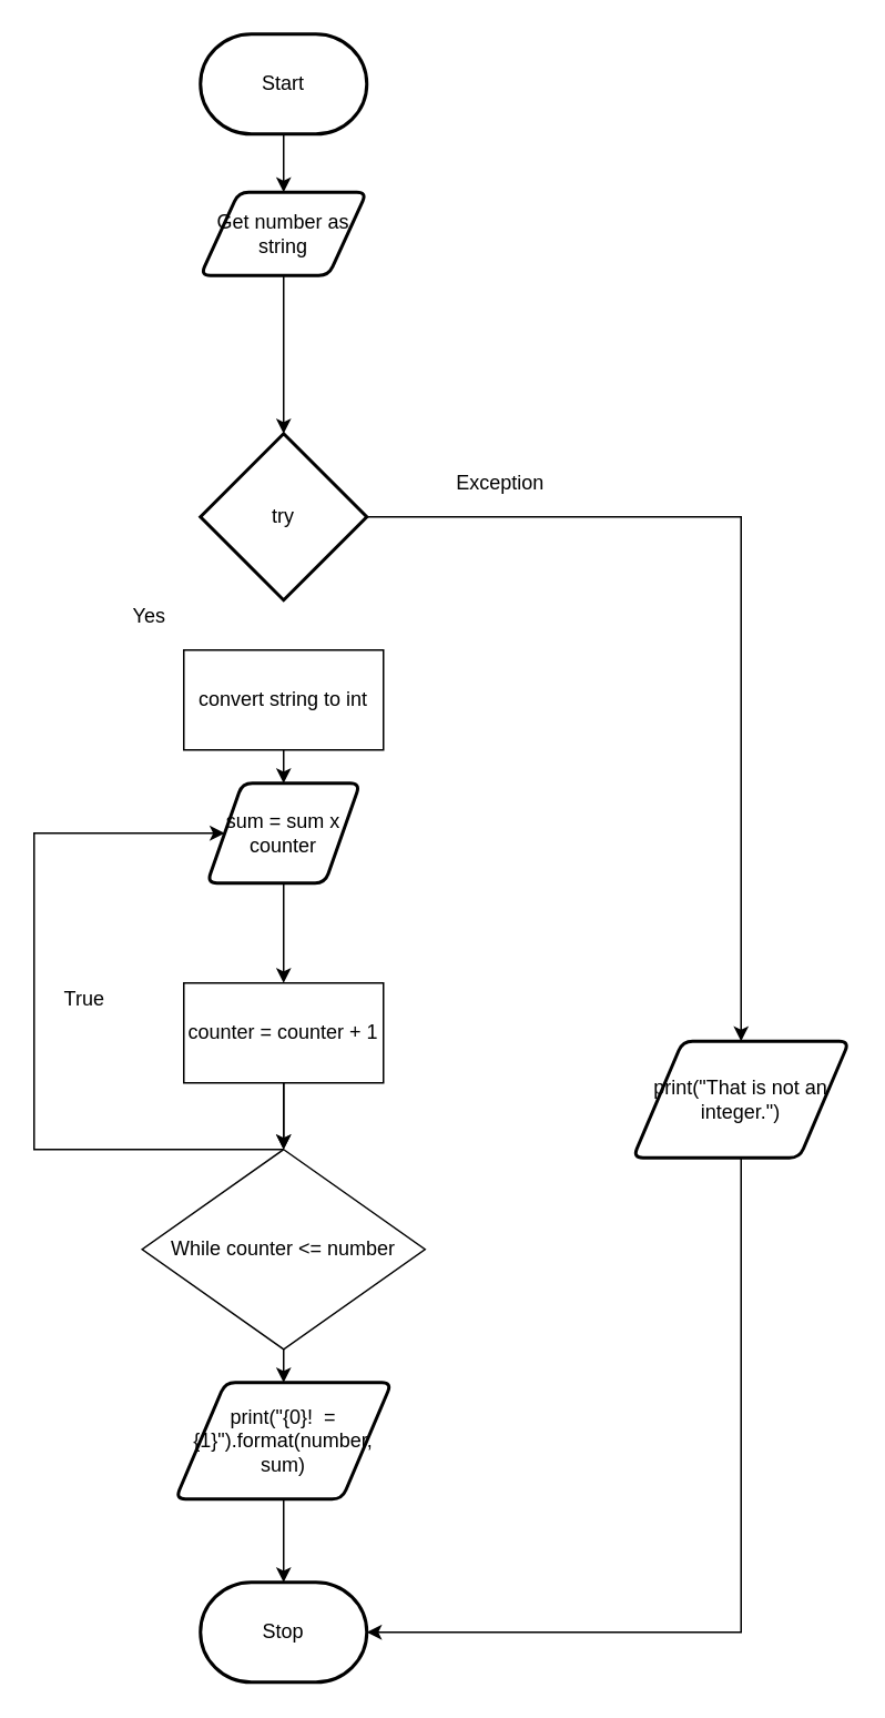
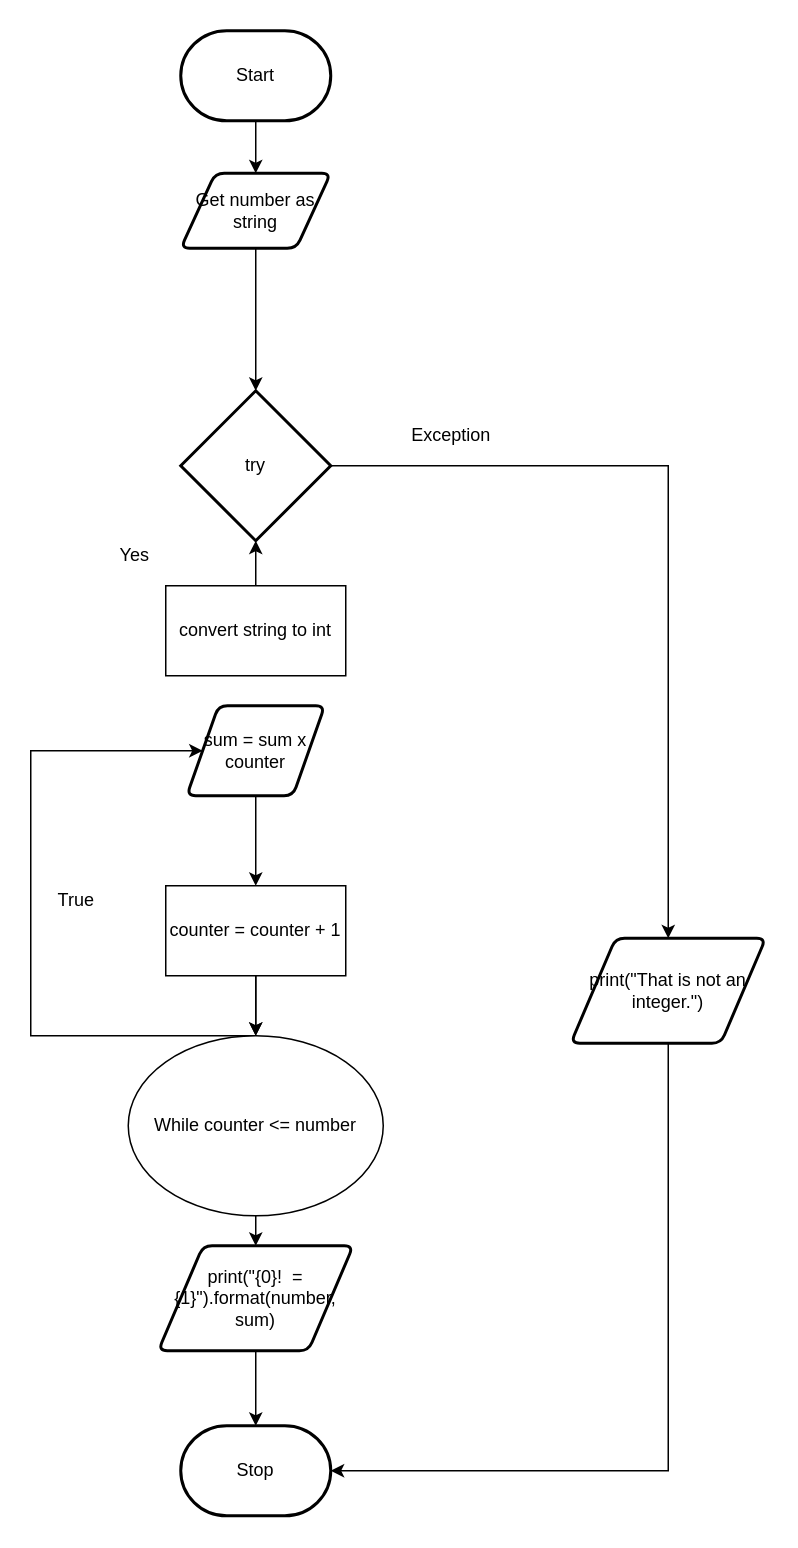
  <mxCell id="0" />
  <mxCell id="1" parent="0" />
  <mxCell id="2" style="edgeStyle=orthogonalEdgeStyle;rounded=0;html=1;entryX=0.5;entryY=0;entryDx=0;entryDy=0;entryPerimeter=0;" edge="1" parent="1" source="3" target="19"><mxGeometry relative="1" as="geometry" /></mxCell>
  <mxCell id="3" value="Get number as string" style="shape=parallelogram;html=1;strokeWidth=2;perimeter=parallelogramPerimeter;whiteSpace=wrap;rounded=1;arcSize=12;size=0.23;" parent="1" vertex="1"><mxGeometry x="120" y="115" width="100" height="50" as="geometry" /></mxCell>
  <mxCell id="4" style="edgeStyle=orthogonalEdgeStyle;rounded=0;html=1;entryX=0.5;entryY=0;entryDx=0;entryDy=0;" parent="1" source="5" target="3" edge="1"><mxGeometry relative="1" as="geometry" /></mxCell>
  <mxCell id="5" value="Start" style="strokeWidth=2;html=1;shape=mxgraph.flowchart.terminator;whiteSpace=wrap;" parent="1" vertex="1"><mxGeometry x="120" y="20" width="100" height="60" as="geometry" /></mxCell>
  <mxCell id="6" value="Stop" style="strokeWidth=2;html=1;shape=mxgraph.flowchart.terminator;whiteSpace=wrap;" parent="1" vertex="1"><mxGeometry x="120" y="950" width="100" height="60" as="geometry" /></mxCell>
  <mxCell id="7" style="edgeStyle=none;html=1;entryX=0.5;entryY=0;entryDx=0;entryDy=0;" parent="1" source="8" target="15" edge="1"><mxGeometry relative="1" as="geometry" /></mxCell>
  <mxCell id="8" value="sum = sum x counter" style="shape=parallelogram;html=1;strokeWidth=2;perimeter=parallelogramPerimeter;whiteSpace=wrap;rounded=1;arcSize=12;size=0.23;" parent="1" vertex="1"><mxGeometry x="124" y="470" width="92" height="60" as="geometry" /></mxCell>
  <mxCell id="9" style="edgeStyle=orthogonalEdgeStyle;rounded=0;html=1;entryX=0;entryY=0.5;entryDx=0;entryDy=0;" parent="1" source="11" target="8" edge="1"><mxGeometry relative="1" as="geometry"><Array as="points"><mxPoint x="20" y="690" /><mxPoint x="20" y="500" /></Array></mxGeometry></mxCell>
  <mxCell id="10" style="edgeStyle=orthogonalEdgeStyle;rounded=0;html=1;entryX=0.5;entryY=0;entryDx=0;entryDy=0;" parent="1" source="11" target="17" edge="1"><mxGeometry relative="1" as="geometry" /></mxCell>
- <mxCell id="11" value="While counter &amp;lt;= number" style="rhombus;whiteSpace=wrap;html=1;" parent="1" vertex="1"><mxGeometry x="85" y="690" width="170" height="120" as="geometry" /></mxCell>
+ <mxCell id="11" value="While counter &amp;lt;= number" style="ellipse;whiteSpace=wrap;html=1;" parent="1" vertex="1"><mxGeometry x="85" y="690" width="170" height="120" as="geometry" /></mxCell>
  <mxCell id="12" value="True" style="text;html=1;resizable=0;autosize=1;align=center;verticalAlign=middle;points=[];fillColor=none;strokeColor=none;rounded=0;" parent="1" vertex="1"><mxGeometry x="30" y="590" width="40" height="20" as="geometry" /></mxCell>
  <mxCell id="13" style="edgeStyle=none;html=1;entryX=0.5;entryY=0;entryDx=0;entryDy=0;" parent="1" source="15" target="11" edge="1"><mxGeometry relative="1" as="geometry" /></mxCell>
  <mxCell id="14" value="" style="edgeStyle=orthogonalEdgeStyle;rounded=0;html=1;" parent="1" source="15" target="11" edge="1"><mxGeometry relative="1" as="geometry" /></mxCell>
  <mxCell id="15" value="counter = counter + 1" style="rounded=0;whiteSpace=wrap;html=1;" parent="1" vertex="1"><mxGeometry x="110" y="590" width="120" height="60" as="geometry" /></mxCell>
  <mxCell id="16" style="edgeStyle=orthogonalEdgeStyle;rounded=0;html=1;entryX=0.5;entryY=0;entryDx=0;entryDy=0;entryPerimeter=0;" parent="1" source="17" target="6" edge="1"><mxGeometry relative="1" as="geometry" /></mxCell>
  <mxCell id="17" value="print(&quot;{0}!&amp;nbsp; = {1}&quot;).format(number, sum)" style="shape=parallelogram;html=1;strokeWidth=2;perimeter=parallelogramPerimeter;whiteSpace=wrap;rounded=1;arcSize=12;size=0.23;" parent="1" vertex="1"><mxGeometry x="105" y="830" width="130" height="70" as="geometry" /></mxCell>
  <mxCell id="18" style="edgeStyle=orthogonalEdgeStyle;html=1;entryX=0.5;entryY=0;entryDx=0;entryDy=0;rounded=0;" edge="1" parent="1" source="19" target="22"><mxGeometry relative="1" as="geometry" /></mxCell>
  <mxCell id="19" value="try" style="strokeWidth=2;html=1;shape=mxgraph.flowchart.decision;whiteSpace=wrap;" vertex="1" parent="1"><mxGeometry x="120" y="260" width="100" height="100" as="geometry" /></mxCell>
  <mxCell id="20" value="Yes" style="text;html=1;resizable=0;autosize=1;align=center;verticalAlign=middle;points=[];fillColor=none;strokeColor=none;rounded=0;" vertex="1" parent="1"><mxGeometry x="69" y="360" width="40" height="20" as="geometry" /></mxCell>
  <mxCell id="21" style="edgeStyle=orthogonalEdgeStyle;rounded=0;html=1;entryX=1;entryY=0.5;entryDx=0;entryDy=0;entryPerimeter=0;" edge="1" parent="1" source="22" target="6"><mxGeometry relative="1" as="geometry"><Array as="points"><mxPoint x="445" y="980" /></Array></mxGeometry></mxCell>
  <mxCell id="22" value="print(&quot;That is not an integer.&quot;)" style="shape=parallelogram;html=1;strokeWidth=2;perimeter=parallelogramPerimeter;whiteSpace=wrap;rounded=1;arcSize=12;size=0.23;" vertex="1" parent="1"><mxGeometry x="380" y="625" width="130" height="70" as="geometry" /></mxCell>
  <mxCell id="23" value="Exception" style="text;html=1;resizable=0;autosize=1;align=center;verticalAlign=middle;points=[];fillColor=none;strokeColor=none;rounded=0;" vertex="1" parent="1"><mxGeometry x="265" y="280" width="70" height="20" as="geometry" /></mxCell>
- <mxCell id="24" style="edgeStyle=orthogonalEdgeStyle;rounded=0;html=1;entryX=0.5;entryY=0;entryDx=0;entryDy=0;" edge="1" parent="1" source="25" target="8"><mxGeometry relative="1" as="geometry" /></mxCell>
+ <mxCell id="24" style="edgeStyle=orthogonalEdgeStyle;rounded=0;html=1;" edge="1" parent="1" source="25" target="19"><mxGeometry relative="1" as="geometry" /></mxCell>
  <mxCell id="25" value="convert string to int" style="rounded=0;whiteSpace=wrap;html=1;" vertex="1" parent="1"><mxGeometry x="110" y="390" width="120" height="60" as="geometry" /></mxCell>
